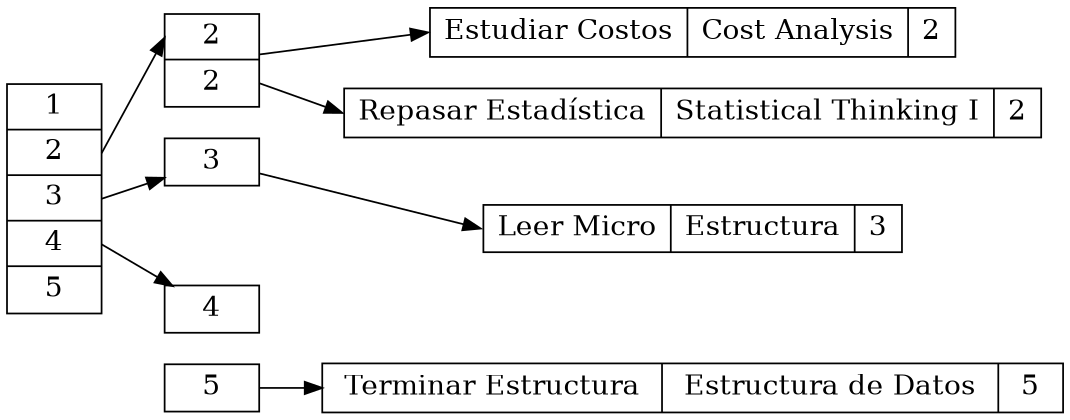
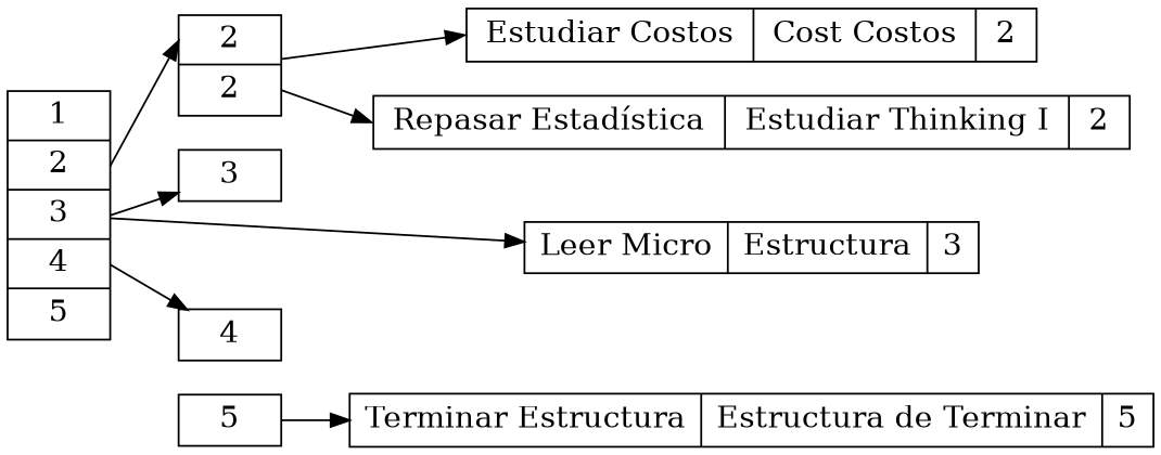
  digraph {
    rankdir=LR
    splines=line
    node [fontsize=16 shape=record]
    edge [headport=f0]
-   n1 [height=.1 label="{<f0> Terminar Estructura | Estructura de Datos | 5 }"]
+   n1 [height=.1 label="{<f0> Terminar Estructura | Estructura de Terminar | 5 }"]
    n2 [height=.1 label="{<f0> Leer Micro | Estructura | 3 }"]
-   n3 [height=.1 label="{<f0> Estudiar Costos | Cost Analysis | 2 }"]
+   n3 [height=.1 label="{<f0> Estudiar Costos | Cost Costos | 2 }"]
    n4 [height=.1 label="<f0> 1| <f1> 2| <f2> 3|<f3> 4| <f4> 5"]
    n5 [height=.1 label="<f0> 2| <f1> 2"]
    n6 [height=.1 label="<f0> 3"]
    n7 [height=.1 label="<f0> 4"]
-   n8 [height=.1 label="{<f0> Repasar Estadística | Statistical Thinking I | 2 }"]
+   n8 [height=.1 label="{<f0> Repasar Estadística | Estudiar Thinking I | 2 }"]
    n9 [height=.1 label="<f0> 5"]
    subgraph sub_1 {
      rank=same
      n1
      n2
      n3
    }
    n4 -> n5 [tailport=f1]
    n4 -> n6 [tailport=f2]
    n4 -> n7 [tailport=f3]
    n5 -> n3
    n5 -> n8 [tailport=f1]
-   n6 -> n2
+   n4 -> n2
    n9 -> n1
  }
